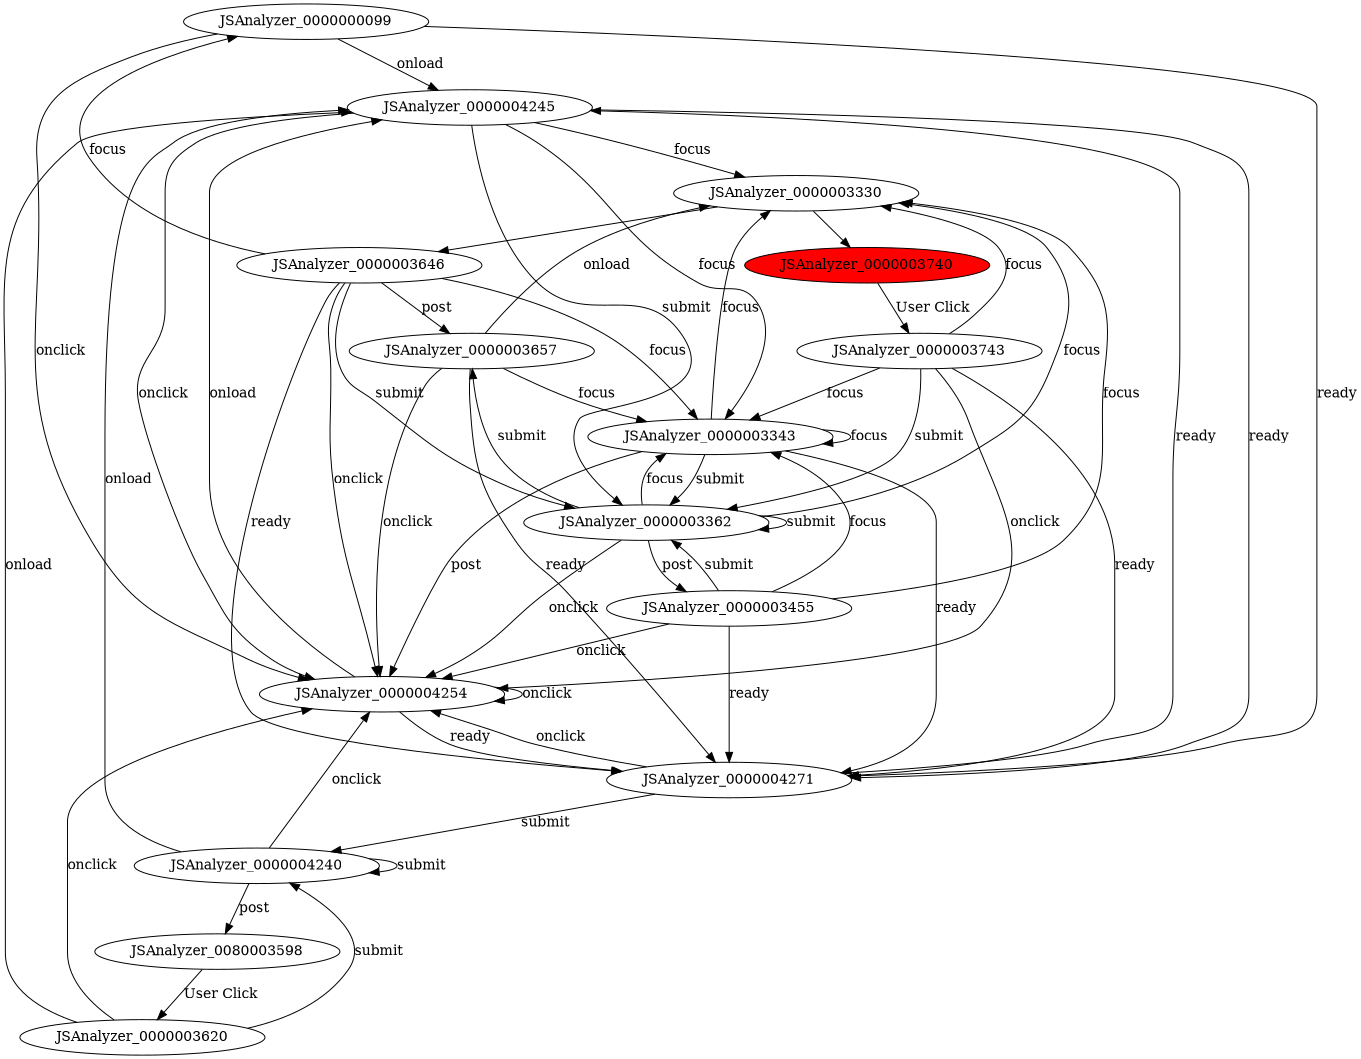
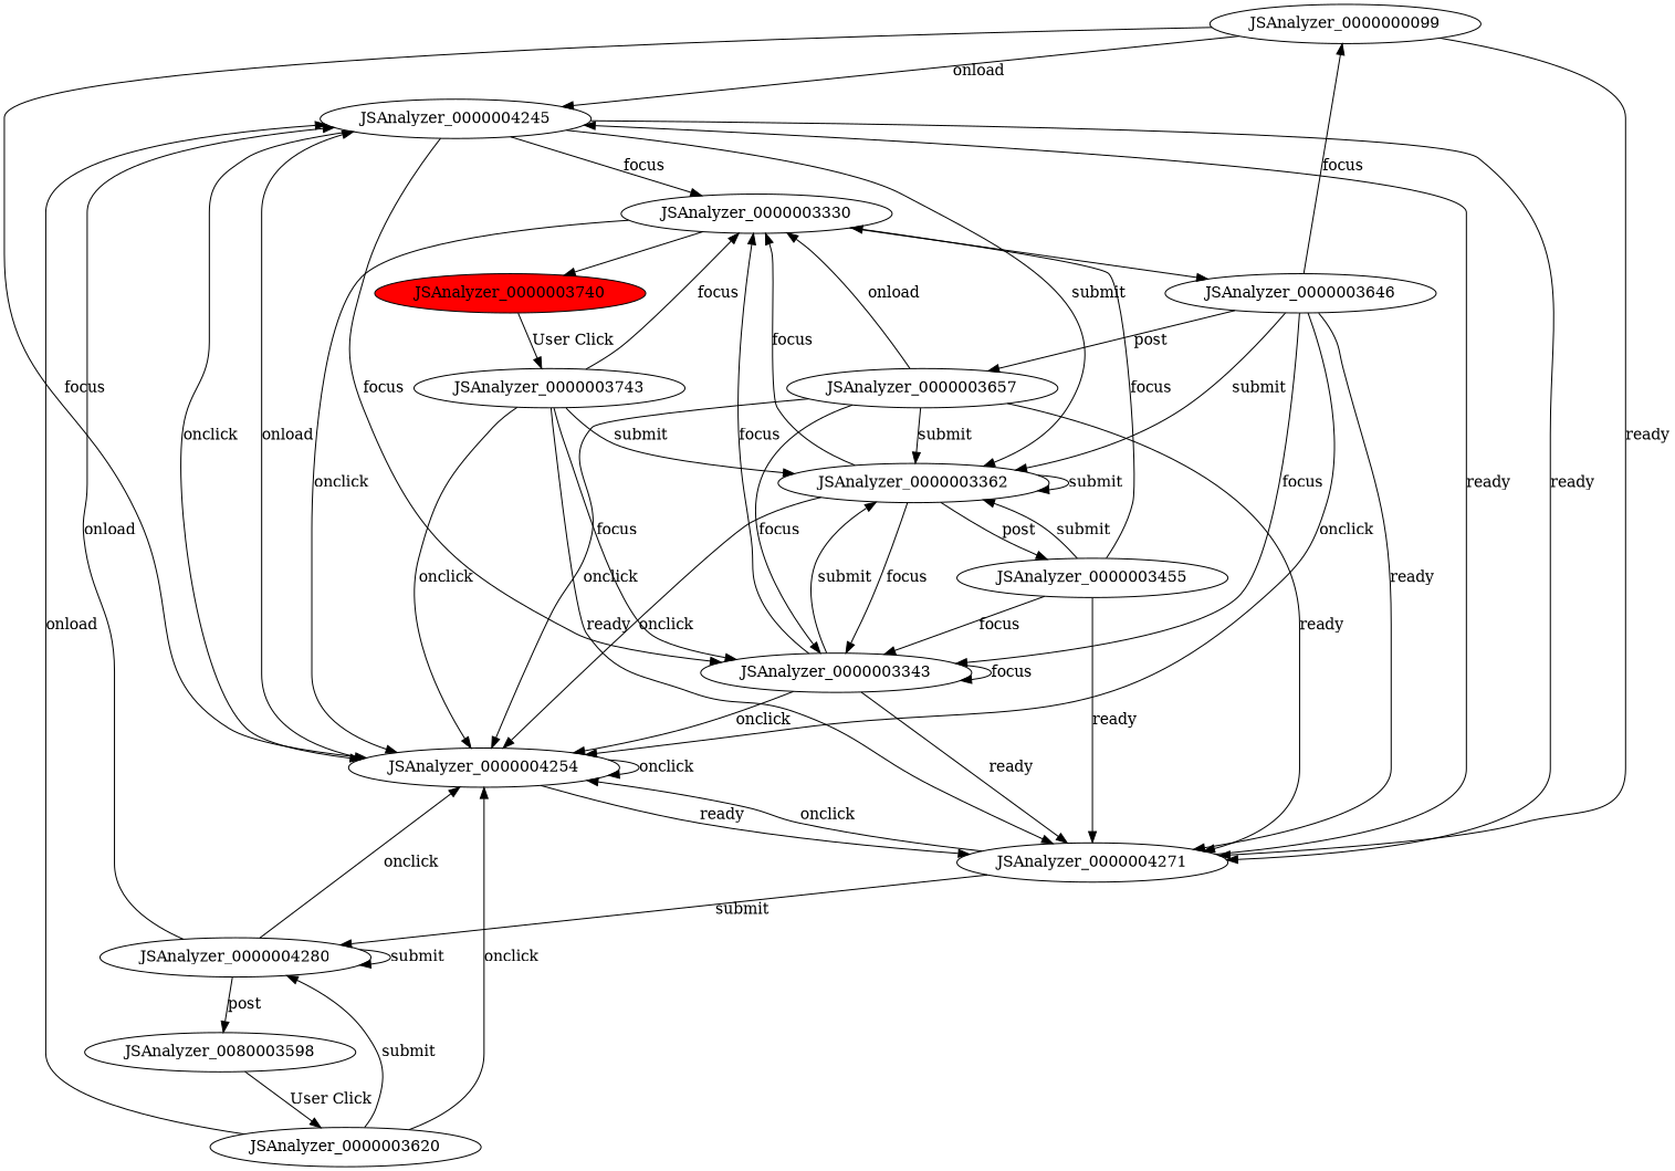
  digraph {
    JSAnalyzer_0000000099
    JSAnalyzer_0000004245
    JSAnalyzer_0000004254
    JSAnalyzer_0000004271
    JSAnalyzer_0000003330
    JSAnalyzer_0000003343
    JSAnalyzer_0000003362
-   JSAnalyzer_0000004280 [label=JSAnalyzer_0000004240]
+   JSAnalyzer_0000004280
    JSAnalyzer_0000003646
    JSAnalyzer_0000003740 [fillcolor=red style=filled]
    JSAnalyzer_0000003657
    JSAnalyzer_0000003743
    JSAnalyzer_0000003455
    n14 [label=JSAnalyzer_0080003598]
    JSAnalyzer_0000003620
    JSAnalyzer_0000000099 -> JSAnalyzer_0000004245 [label=onload]
-   JSAnalyzer_0000000099 -> JSAnalyzer_0000004254 [label=onclick]
+   JSAnalyzer_0000000099 -> JSAnalyzer_0000004254 [label=focus]
    JSAnalyzer_0000000099 -> JSAnalyzer_0000004271 [label=ready]
    JSAnalyzer_0000004245 -> JSAnalyzer_0000004254 [label=onclick]
    JSAnalyzer_0000004245 -> JSAnalyzer_0000004271 [label=ready]
    JSAnalyzer_0000004245 -> JSAnalyzer_0000003330 [label=focus]
    JSAnalyzer_0000004245 -> JSAnalyzer_0000003343 [label=focus]
    JSAnalyzer_0000004245 -> JSAnalyzer_0000003362 [label=submit]
    JSAnalyzer_0000004254 -> JSAnalyzer_0000004245 [label=onload]
    JSAnalyzer_0000004254 -> JSAnalyzer_0000004254 [label=onclick]
    JSAnalyzer_0000004254 -> JSAnalyzer_0000004271 [label=ready]
    JSAnalyzer_0000004271 -> JSAnalyzer_0000004245 [label=ready]
    JSAnalyzer_0000004271 -> JSAnalyzer_0000004254 [label=onclick]
    JSAnalyzer_0000004271 -> JSAnalyzer_0000004280 [label=submit]
    JSAnalyzer_0000003330 -> JSAnalyzer_0000003646
    JSAnalyzer_0000003330 -> JSAnalyzer_0000003740
-   JSAnalyzer_0000003343 -> JSAnalyzer_0000004254 [label=post]
+   JSAnalyzer_0000003343 -> JSAnalyzer_0000004254 [label=onclick]
    JSAnalyzer_0000003343 -> JSAnalyzer_0000004271 [label=ready]
    JSAnalyzer_0000003343 -> JSAnalyzer_0000003330 [label=focus]
    JSAnalyzer_0000003343 -> JSAnalyzer_0000003343 [label=focus]
    JSAnalyzer_0000003343 -> JSAnalyzer_0000003362 [label=submit]
    JSAnalyzer_0000003362 -> JSAnalyzer_0000004254 [label=onclick]
    JSAnalyzer_0000003362 -> JSAnalyzer_0000003330 [label=focus]
    JSAnalyzer_0000003362 -> JSAnalyzer_0000003343 [label=focus]
    JSAnalyzer_0000003362 -> JSAnalyzer_0000003362 [label=submit]
    JSAnalyzer_0000003362 -> JSAnalyzer_0000003455 [label=post]
    JSAnalyzer_0000004280 -> JSAnalyzer_0000004245 [label=onload]
    JSAnalyzer_0000004280 -> JSAnalyzer_0000004254 [label=onclick]
    JSAnalyzer_0000004280 -> JSAnalyzer_0000004280 [label=submit]
    JSAnalyzer_0000004280 -> n14 [label=post]
    JSAnalyzer_0000003646 -> JSAnalyzer_0000000099 [label=focus]
    JSAnalyzer_0000003646 -> JSAnalyzer_0000004254 [label=onclick]
    JSAnalyzer_0000003646 -> JSAnalyzer_0000004271 [label=ready]
    JSAnalyzer_0000003646 -> JSAnalyzer_0000003343 [label=focus]
    JSAnalyzer_0000003646 -> JSAnalyzer_0000003362 [label=submit]
    JSAnalyzer_0000003646 -> JSAnalyzer_0000003657 [label=post]
    JSAnalyzer_0000003740 -> JSAnalyzer_0000003743 [label="User Click"]
    JSAnalyzer_0000003657 -> JSAnalyzer_0000004254 [label=onclick]
    JSAnalyzer_0000003657 -> JSAnalyzer_0000004271 [label=ready]
    JSAnalyzer_0000003657 -> JSAnalyzer_0000003330 [label=onload]
    JSAnalyzer_0000003657 -> JSAnalyzer_0000003343 [label=focus]
-   JSAnalyzer_0000003362 -> JSAnalyzer_0000003657 [label=submit]
+   JSAnalyzer_0000003657 -> JSAnalyzer_0000003362 [label=submit]
    JSAnalyzer_0000003743 -> JSAnalyzer_0000004254 [label=onclick]
    JSAnalyzer_0000003743 -> JSAnalyzer_0000004271 [label=ready]
    JSAnalyzer_0000003743 -> JSAnalyzer_0000003330 [label=focus]
    JSAnalyzer_0000003743 -> JSAnalyzer_0000003343 [label=focus]
    JSAnalyzer_0000003743 -> JSAnalyzer_0000003362 [label=submit]
-   JSAnalyzer_0000003455 -> JSAnalyzer_0000004254 [label=onclick]
+   JSAnalyzer_0000003330 -> JSAnalyzer_0000004254 [label=onclick]
    JSAnalyzer_0000003455 -> JSAnalyzer_0000004271 [label=ready]
    JSAnalyzer_0000003455 -> JSAnalyzer_0000003330 [label=focus]
    JSAnalyzer_0000003455 -> JSAnalyzer_0000003343 [label=focus]
    JSAnalyzer_0000003455 -> JSAnalyzer_0000003362 [label=submit]
    n14 -> JSAnalyzer_0000003620 [label="User Click"]
    JSAnalyzer_0000003620 -> JSAnalyzer_0000004245 [label=onload]
    JSAnalyzer_0000003620 -> JSAnalyzer_0000004254 [label=onclick]
    JSAnalyzer_0000003620 -> JSAnalyzer_0000004280 [label=submit]
  }
